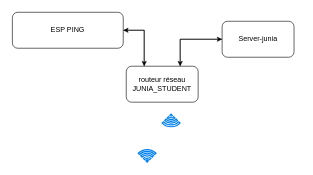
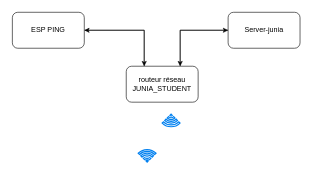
  <mxCell id="0" />
  <mxCell id="1" parent="0" />
  <mxCell id="2" style="edgeStyle=orthogonalEdgeStyle;rounded=0;orthogonalLoop=1;jettySize=auto;html=1;exitX=1;exitY=0.5;exitDx=0;exitDy=0;entryX=0.25;entryY=0;entryDx=0;entryDy=0;" edge="1" parent="1" source="3" target="8"><mxGeometry relative="1" as="geometry" /></mxCell>
- <mxCell id="3" value="ESP PING" style="rounded=1;whiteSpace=wrap;html=1;" vertex="1" parent="1"><mxGeometry x="20" y="20" width="185" height="60" as="geometry" /></mxCell>
+ <mxCell id="3" value="ESP PING" style="rounded=1;whiteSpace=wrap;html=1;" vertex="1" parent="1"><mxGeometry x="20" y="20" width="120" height="60" as="geometry" /></mxCell>
  <mxCell id="4" style="edgeStyle=orthogonalEdgeStyle;rounded=0;orthogonalLoop=1;jettySize=auto;html=1;exitX=0;exitY=0.5;exitDx=0;exitDy=0;entryX=0.75;entryY=0;entryDx=0;entryDy=0;" edge="1" parent="1" source="5" target="8"><mxGeometry relative="1" as="geometry" /></mxCell>
- <mxCell id="5" value="Server-junia" style="rounded=1;whiteSpace=wrap;html=1;" vertex="1" parent="1"><mxGeometry x="370" y="35" width="120" height="60" as="geometry" /></mxCell>
+ <mxCell id="5" value="Server-junia" style="rounded=1;whiteSpace=wrap;html=1;" vertex="1" parent="1"><mxGeometry x="380" y="20" width="120" height="60" as="geometry" /></mxCell>
  <mxCell id="6" style="edgeStyle=orthogonalEdgeStyle;rounded=0;orthogonalLoop=1;jettySize=auto;html=1;exitX=0.75;exitY=0;exitDx=0;exitDy=0;entryX=0;entryY=0.5;entryDx=0;entryDy=0;" edge="1" parent="1" source="8" target="5"><mxGeometry relative="1" as="geometry" /></mxCell>
  <mxCell id="7" style="edgeStyle=orthogonalEdgeStyle;rounded=0;orthogonalLoop=1;jettySize=auto;html=1;exitX=0.25;exitY=0;exitDx=0;exitDy=0;entryX=1;entryY=0.5;entryDx=0;entryDy=0;" edge="1" parent="1" source="8" target="3"><mxGeometry relative="1" as="geometry" /></mxCell>
  <mxCell id="8" value="routeur réseau JUNIA_STUDENT" style="rounded=1;whiteSpace=wrap;html=1;" vertex="1" parent="1"><mxGeometry x="210" y="110" width="120" height="60" as="geometry" /></mxCell>
  <mxCell id="9" value="" style="html=1;verticalLabelPosition=bottom;align=center;labelBackgroundColor=#ffffff;verticalAlign=top;strokeWidth=2;strokeColor=#0080F0;shadow=0;dashed=0;shape=mxgraph.ios7.icons.wifi;pointerEvents=1" vertex="1" parent="1"><mxGeometry x="230" y="249" width="29.7" height="21" as="geometry" /></mxCell>
  <mxCell id="10" value="" style="html=1;verticalLabelPosition=bottom;align=center;labelBackgroundColor=#ffffff;verticalAlign=top;strokeWidth=2;strokeColor=#0080F0;shadow=0;dashed=0;shape=mxgraph.ios7.icons.wifi;pointerEvents=1;rotation=-180;" vertex="1" parent="1"><mxGeometry x="270" y="190" width="29.7" height="21" as="geometry" /></mxCell>
